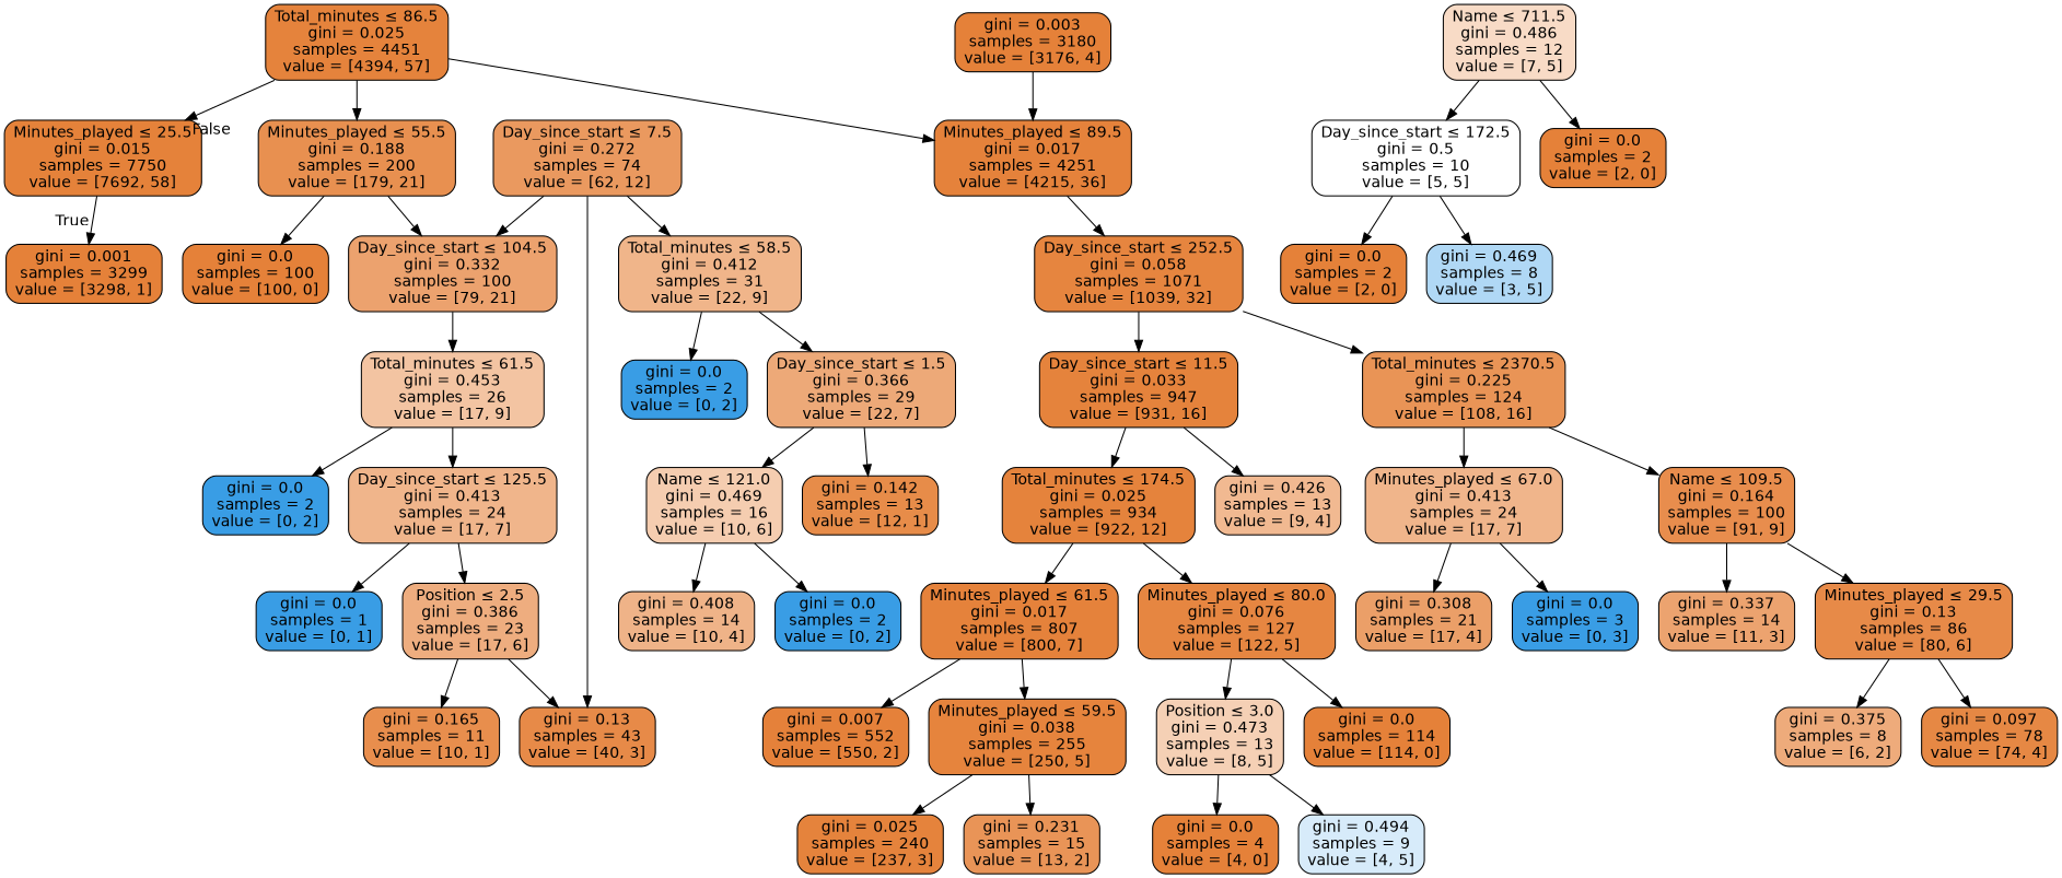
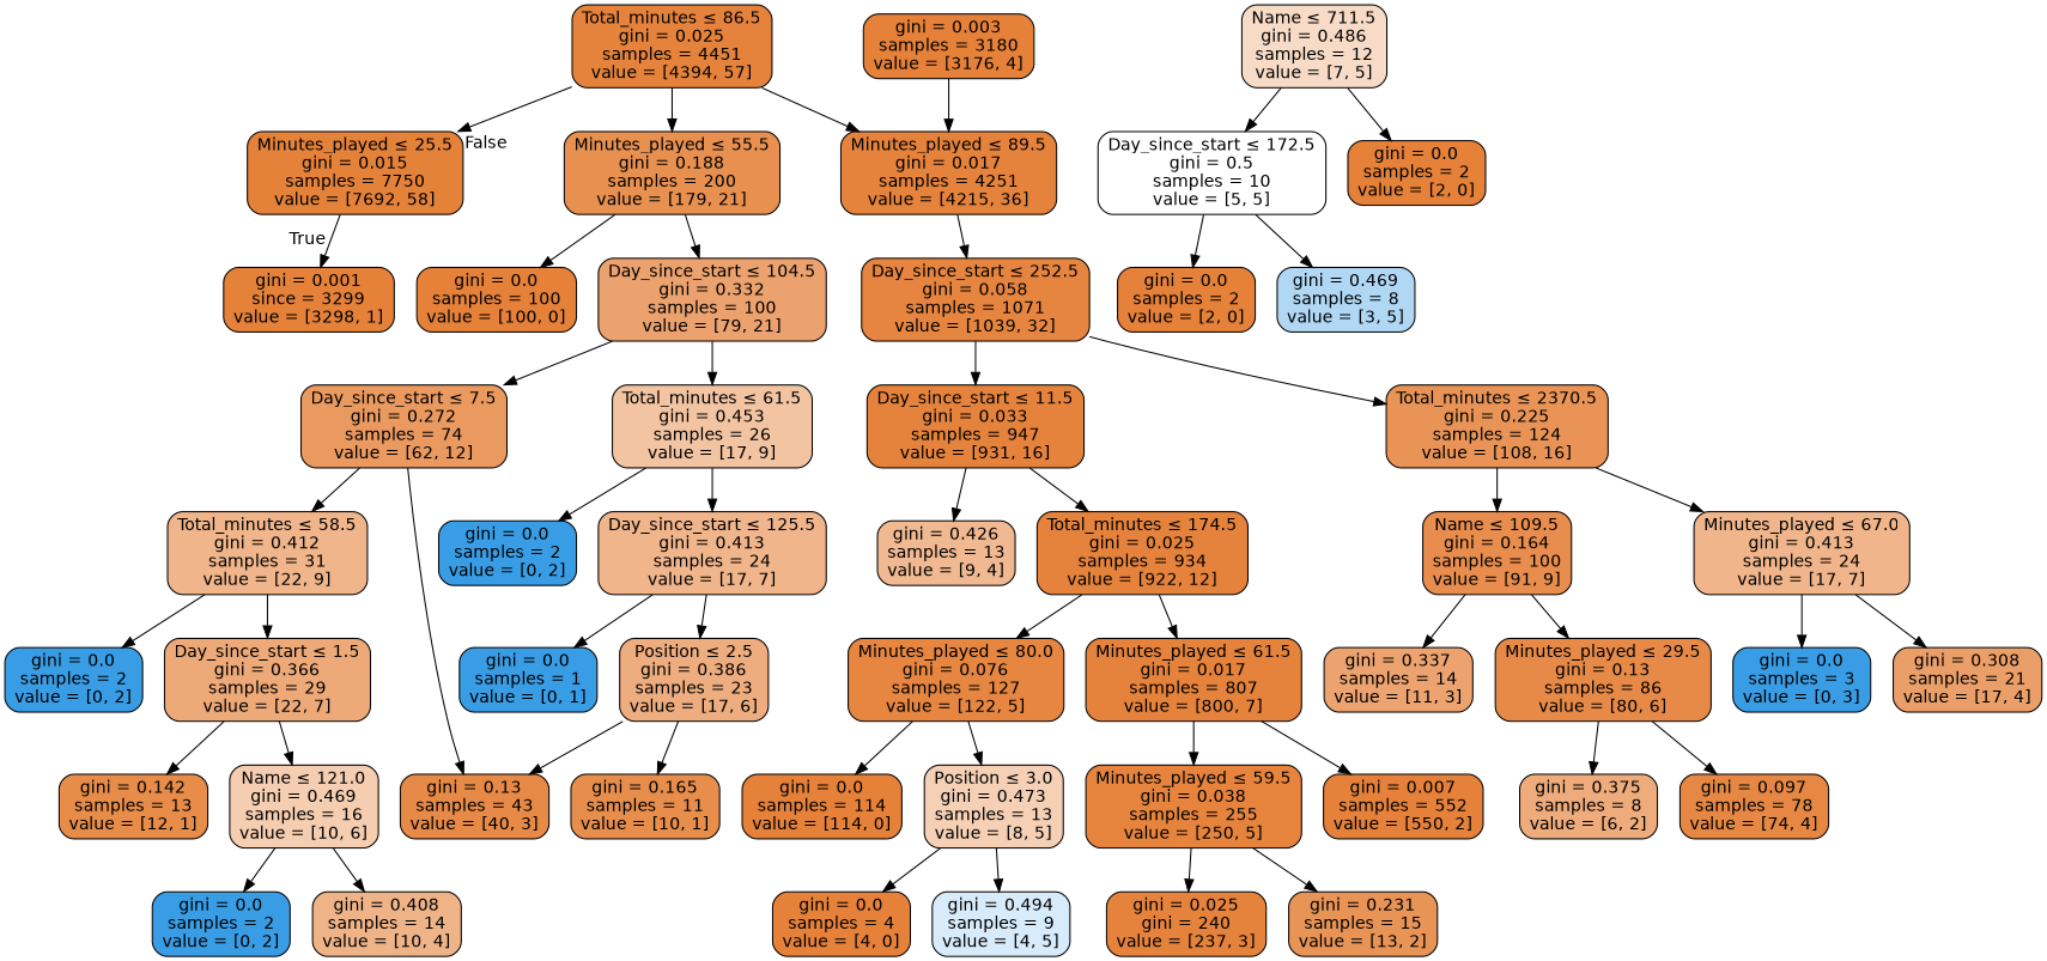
  digraph {
    node [color=black fillcolor="#e58139" fontname=helvetica shape=box style="filled, rounded"]
    edge [fontname=helvetica]
    n1 [fillcolor="#e5823a" label=<Minutes_played &le; 25.5<br/>gini = 0.015<br/>samples = 7750<br/>value = [7692, 58]>]
-   n2 [label=<gini = 0.001<br/>samples = 3299<br/>value = [3298, 1]>]
+   n2 [label=<gini = 0.001<br/>since = 3299<br/>value = [3298, 1]>]
    n3 [fillcolor="#e5833c" label=<Total_minutes &le; 86.5<br/>gini = 0.025<br/>samples = 4451<br/>value = [4394, 57]>]
    n4 [fillcolor="#e89050" label=<Minutes_played &le; 55.5<br/>gini = 0.188<br/>samples = 200<br/>value = [179, 21]>]
    n5 [fillcolor="#e5823b" label=<Minutes_played &le; 89.5<br/>gini = 0.017<br/>samples = 4251<br/>value = [4215, 36]>]
    n6 [label=<gini = 0.0<br/>samples = 100<br/>value = [100, 0]>]
    n7 [fillcolor="#eca26e" label=<Day_since_start &le; 104.5<br/>gini = 0.332<br/>samples = 100<br/>value = [79, 21]>]
    n8 [fillcolor="#e6853f" label=<Day_since_start &le; 252.5<br/>gini = 0.058<br/>samples = 1071<br/>value = [1039, 32]>]
    n9 [fillcolor="#ea995f" label=<Day_since_start &le; 7.5<br/>gini = 0.272<br/>samples = 74<br/>value = [62, 12]>]
    n10 [fillcolor="#f3c4a2" label=<Total_minutes &le; 61.5<br/>gini = 0.453<br/>samples = 26<br/>value = [17, 9]>]
    n11 [fillcolor="#f0b58a" label=<Total_minutes &le; 58.5<br/>gini = 0.412<br/>samples = 31<br/>value = [22, 9]>]
    n12 [fillcolor="#e78a48" label=<gini = 0.13<br/>samples = 43<br/>value = [40, 3]>]
    n13 [fillcolor="#399de5" label=<gini = 0.0<br/>samples = 2<br/>value = [0, 2]>]
    n14 [fillcolor="#f0b58b" label=<Day_since_start &le; 125.5<br/>gini = 0.413<br/>samples = 24<br/>value = [17, 7]>]
    n15 [fillcolor="#399de5" label=<gini = 0.0<br/>samples = 2<br/>value = [0, 2]>]
    n16 [fillcolor="#eda978" label=<Day_since_start &le; 1.5<br/>gini = 0.366<br/>samples = 29<br/>value = [22, 7]>]
    n17 [fillcolor="#e78c49" label=<gini = 0.142<br/>samples = 13<br/>value = [12, 1]>]
    n18 [fillcolor="#f5cdb0" label=<Name &le; 121.0<br/>gini = 0.469<br/>samples = 16<br/>value = [10, 6]>]
    n19 [fillcolor="#399de5" label=<gini = 0.0<br/>samples = 2<br/>value = [0, 2]>]
    n20 [fillcolor="#efb388" label=<gini = 0.408<br/>samples = 14<br/>value = [10, 4]>]
    n21 [fillcolor="#399de5" label=<gini = 0.0<br/>samples = 1<br/>value = [0, 1]>]
    n22 [fillcolor="#eead7f" label=<Position &le; 2.5<br/>gini = 0.386<br/>samples = 23<br/>value = [17, 6]>]
    n23 [fillcolor="#e88e4d" label=<gini = 0.165<br/>samples = 11<br/>value = [10, 1]>]
    n24 [fillcolor="#f8dbc6" label=<Name &le; 711.5<br/>gini = 0.486<br/>samples = 12<br/>value = [7, 5]>]
    n25 [fillcolor="#ffffff" label=<Day_since_start &le; 172.5<br/>gini = 0.5<br/>samples = 10<br/>value = [5, 5]>]
    n26 [label=<gini = 0.0<br/>samples = 2<br/>value = [2, 0]>]
    n27 [label=<gini = 0.0<br/>samples = 2<br/>value = [2, 0]>]
    n28 [fillcolor="#b0d8f5" label=<gini = 0.469<br/>samples = 8<br/>value = [3, 5]>]
    n29 [fillcolor="#e5833c" label=<Day_since_start &le; 11.5<br/>gini = 0.033<br/>samples = 947<br/>value = [931, 16]>]
    n30 [fillcolor="#e99456" label=<Total_minutes &le; 2370.5<br/>gini = 0.225<br/>samples = 124<br/>value = [108, 16]>]
    n31 [label=<gini = 0.003<br/>samples = 3180<br/>value = [3176, 4]>]
    n32 [fillcolor="#f1b991" label=<gini = 0.426<br/>samples = 13<br/>value = [9, 4]>]
    n33 [fillcolor="#e5833c" label=<Total_minutes &le; 174.5<br/>gini = 0.025<br/>samples = 934<br/>value = [922, 12]>]
    n34 [fillcolor="#e88d4d" label=<Name &le; 109.5<br/>gini = 0.164<br/>samples = 100<br/>value = [91, 9]>]
    n35 [fillcolor="#f0b58b" label=<Minutes_played &le; 67.0<br/>gini = 0.413<br/>samples = 24<br/>value = [17, 7]>]
    n36 [fillcolor="#e68641" label=<Minutes_played &le; 80.0<br/>gini = 0.076<br/>samples = 127<br/>value = [122, 5]>]
    n37 [fillcolor="#e5823b" label=<Minutes_played &le; 61.5<br/>gini = 0.017<br/>samples = 807<br/>value = [800, 7]>]
    n38 [label=<gini = 0.0<br/>samples = 114<br/>value = [114, 0]>]
    n39 [fillcolor="#f5d0b5" label=<Position &le; 3.0<br/>gini = 0.473<br/>samples = 13<br/>value = [8, 5]>]
    n40 [fillcolor="#e6843d" label=<Minutes_played &le; 59.5<br/>gini = 0.038<br/>samples = 255<br/>value = [250, 5]>]
    n41 [fillcolor="#e5813a" label=<gini = 0.007<br/>samples = 552<br/>value = [550, 2]>]
    n42 [label=<gini = 0.0<br/>samples = 4<br/>value = [4, 0]>]
    n43 [fillcolor="#d7ebfa" label=<gini = 0.494<br/>samples = 9<br/>value = [4, 5]>]
-   n44 [fillcolor="#e5833c" label=<gini = 0.025<br/>samples = 240<br/>value = [237, 3]>]
+   n44 [fillcolor="#e5833c" label=<gini = 0.025<br/>gini = 240<br/>value = [237, 3]>]
    n45 [fillcolor="#e99457" label=<gini = 0.231<br/>samples = 15<br/>value = [13, 2]>]
    n46 [fillcolor="#eca36f" label=<gini = 0.337<br/>samples = 14<br/>value = [11, 3]>]
    n47 [fillcolor="#e78a48" label=<Minutes_played &le; 29.5<br/>gini = 0.13<br/>samples = 86<br/>value = [80, 6]>]
    n48 [fillcolor="#399de5" label=<gini = 0.0<br/>samples = 3<br/>value = [0, 3]>]
    n49 [fillcolor="#eb9f68" label=<gini = 0.308<br/>samples = 21<br/>value = [17, 4]>]
    n50 [fillcolor="#eeab7b" label=<gini = 0.375<br/>samples = 8<br/>value = [6, 2]>]
    n51 [fillcolor="#e68844" label=<gini = 0.097<br/>samples = 78<br/>value = [74, 4]>]
    n1 -> n2 [headlabel=True labelangle=45 labeldistance=2.5]
    n3 -> n1 [headlabel=False labelangle=-45 labeldistance=2.5]
    n3 -> n4
    n3 -> n5
    n4 -> n6
    n4 -> n7
    n5 -> n8
-   n9 -> n7
+   n7 -> n9
    n7 -> n10
    n8 -> n29
    n8 -> n30
    n9 -> n11
    n9 -> n12
    n10 -> n13
    n10 -> n14
    n11 -> n15
    n11 -> n16
    n14 -> n21
    n14 -> n22
    n16 -> n17
    n16 -> n18
    n18 -> n19
    n18 -> n20
    n22 -> n12
    n22 -> n23
    n24 -> n25
    n24 -> n26
    n25 -> n27
    n25 -> n28
    n29 -> n32
    n29 -> n33
    n30 -> n34
    n30 -> n35
    n31 -> n5
    n33 -> n36
    n33 -> n37
    n34 -> n46
    n34 -> n47
    n35 -> n48
    n35 -> n49
    n36 -> n38
    n36 -> n39
    n37 -> n40
    n37 -> n41
    n39 -> n42
    n39 -> n43
    n40 -> n44
    n40 -> n45
    n47 -> n50
    n47 -> n51
  }
